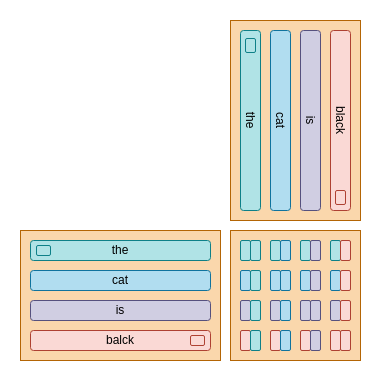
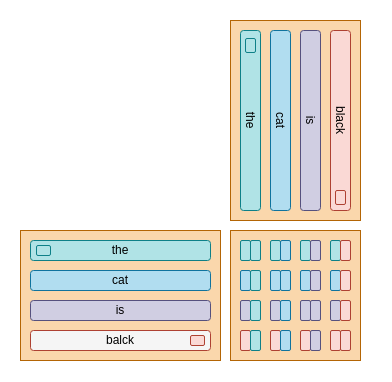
  <mxCell id="0" />
  <mxCell id="1" parent="0" />
  <mxCell id="2" value="" style="rounded=0;whiteSpace=wrap;html=1;fillColor=#fad7ac;strokeColor=#b46504;" parent="1" vertex="1"><mxGeometry x="230" y="230" width="130" height="130" as="geometry" /></mxCell>
  <mxCell id="3" value="" style="rounded=0;whiteSpace=wrap;html=1;fillColor=#fad7ac;strokeColor=#b46504;" parent="1" vertex="1"><mxGeometry x="20" y="230" width="200" height="130" as="geometry" /></mxCell>
  <mxCell id="4" value="the" style="rounded=1;whiteSpace=wrap;html=1;fillColor=#b0e3e6;strokeColor=#0e8088;" parent="1" vertex="1"><mxGeometry x="30" y="240" width="180" height="20" as="geometry" /></mxCell>
  <mxCell id="5" value="cat" style="rounded=1;whiteSpace=wrap;html=1;fillColor=#b1ddf0;strokeColor=#10739e;" parent="1" vertex="1"><mxGeometry x="30" y="270" width="180" height="20" as="geometry" /></mxCell>
  <mxCell id="6" value="is" style="rounded=1;whiteSpace=wrap;html=1;fillColor=#d0cee2;strokeColor=#56517e;" parent="1" vertex="1"><mxGeometry x="30" y="300" width="180" height="20" as="geometry" /></mxCell>
- <mxCell id="7" value="balck" style="rounded=1;whiteSpace=wrap;html=1;fillColor=#fad9d5;strokeColor=#ae4132;" parent="1" vertex="1"><mxGeometry x="30" y="330" width="180" height="20" as="geometry" /></mxCell>
+ <mxCell id="7" value="balck" style="rounded=1;whiteSpace=wrap;html=1;fillColor=#f5f5f5;strokeColor=#ae4132;" parent="1" vertex="1"><mxGeometry x="30" y="330" width="180" height="20" as="geometry" /></mxCell>
  <mxCell id="8" value="" style="rounded=0;whiteSpace=wrap;html=1;fillColor=#fad7ac;strokeColor=#b46504;direction=south;" parent="1" vertex="1"><mxGeometry x="230" y="20" width="130" height="200" as="geometry" /></mxCell>
  <mxCell id="9" value="" style="rounded=1;whiteSpace=wrap;html=1;fillColor=#b1ddf0;strokeColor=#10739e;direction=south;" parent="1" vertex="1"><mxGeometry x="270" y="30" width="20" height="180" as="geometry" /></mxCell>
  <mxCell id="10" value="" style="rounded=1;whiteSpace=wrap;html=1;fillColor=#d0cee2;strokeColor=#56517e;direction=south;" parent="1" vertex="1"><mxGeometry x="300" y="30" width="20" height="180" as="geometry" /></mxCell>
  <mxCell id="11" value="" style="rounded=1;whiteSpace=wrap;html=1;fillColor=#fad9d5;strokeColor=#ae4132;direction=south;" parent="1" vertex="1"><mxGeometry x="330" y="30" width="20" height="180" as="geometry" /></mxCell>
  <mxCell id="12" value="" style="rounded=1;whiteSpace=wrap;html=1;fillColor=#b0e3e6;strokeColor=#0e8088;direction=south;" parent="1" vertex="1"><mxGeometry x="240" y="30" width="20" height="180" as="geometry" /></mxCell>
  <mxCell id="13" value="" style="rounded=1;whiteSpace=wrap;html=1;fillColor=#b0e3e6;strokeColor=#0e8088;" parent="1" vertex="1"><mxGeometry x="240" y="240" width="10" height="20" as="geometry" /></mxCell>
  <mxCell id="14" value="" style="rounded=1;whiteSpace=wrap;html=1;fillColor=#b0e3e6;strokeColor=#0e8088;" parent="1" vertex="1"><mxGeometry x="250" y="240" width="10" height="20" as="geometry" /></mxCell>
  <mxCell id="15" value="" style="rounded=1;whiteSpace=wrap;html=1;fillColor=#b0e3e6;strokeColor=#0e8088;" parent="1" vertex="1"><mxGeometry x="270" y="240" width="10" height="20" as="geometry" /></mxCell>
  <mxCell id="16" value="" style="rounded=1;whiteSpace=wrap;html=1;fillColor=#b1ddf0;strokeColor=#10739e;" parent="1" vertex="1"><mxGeometry x="280" y="240" width="10" height="20" as="geometry" /></mxCell>
  <mxCell id="17" value="" style="rounded=1;whiteSpace=wrap;html=1;fillColor=#b0e3e6;strokeColor=#0e8088;" parent="1" vertex="1"><mxGeometry x="300" y="240" width="10" height="20" as="geometry" /></mxCell>
  <mxCell id="18" value="" style="rounded=1;whiteSpace=wrap;html=1;fillColor=#d0cee2;strokeColor=#56517e;" parent="1" vertex="1"><mxGeometry x="310" y="240" width="10" height="20" as="geometry" /></mxCell>
  <mxCell id="19" value="" style="rounded=1;whiteSpace=wrap;html=1;fillColor=#b0e3e6;strokeColor=#0e8088;" parent="1" vertex="1"><mxGeometry x="330" y="240" width="10" height="20" as="geometry" /></mxCell>
  <mxCell id="20" value="" style="rounded=1;whiteSpace=wrap;html=1;fillColor=#fad9d5;strokeColor=#ae4132;" parent="1" vertex="1"><mxGeometry x="340" y="240" width="10" height="20" as="geometry" /></mxCell>
  <mxCell id="21" value="" style="rounded=1;whiteSpace=wrap;html=1;fillColor=#b1ddf0;strokeColor=#10739e;" parent="1" vertex="1"><mxGeometry x="240" y="270" width="10" height="20" as="geometry" /></mxCell>
  <mxCell id="22" value="" style="rounded=1;whiteSpace=wrap;html=1;fillColor=#b0e3e6;strokeColor=#0e8088;" parent="1" vertex="1"><mxGeometry x="250" y="270" width="10" height="20" as="geometry" /></mxCell>
  <mxCell id="23" value="" style="rounded=1;whiteSpace=wrap;html=1;fillColor=#b1ddf0;strokeColor=#10739e;" parent="1" vertex="1"><mxGeometry x="270" y="270" width="10" height="20" as="geometry" /></mxCell>
  <mxCell id="24" value="" style="rounded=1;whiteSpace=wrap;html=1;fillColor=#b1ddf0;strokeColor=#10739e;" parent="1" vertex="1"><mxGeometry x="280" y="270" width="10" height="20" as="geometry" /></mxCell>
  <mxCell id="25" value="" style="rounded=1;whiteSpace=wrap;html=1;fillColor=#b1ddf0;strokeColor=#10739e;" parent="1" vertex="1"><mxGeometry x="300" y="270" width="10" height="20" as="geometry" /></mxCell>
  <mxCell id="26" value="" style="rounded=1;whiteSpace=wrap;html=1;fillColor=#d0cee2;strokeColor=#56517e;" parent="1" vertex="1"><mxGeometry x="310" y="270" width="10" height="20" as="geometry" /></mxCell>
  <mxCell id="27" value="" style="rounded=1;whiteSpace=wrap;html=1;fillColor=#b1ddf0;strokeColor=#10739e;" parent="1" vertex="1"><mxGeometry x="330" y="270" width="10" height="20" as="geometry" /></mxCell>
  <mxCell id="28" value="" style="rounded=1;whiteSpace=wrap;html=1;fillColor=#fad9d5;strokeColor=#ae4132;" parent="1" vertex="1"><mxGeometry x="340" y="270" width="10" height="20" as="geometry" /></mxCell>
  <mxCell id="29" value="" style="rounded=1;whiteSpace=wrap;html=1;fillColor=#d0cee2;strokeColor=#56517e;" parent="1" vertex="1"><mxGeometry x="240" y="300" width="10" height="20" as="geometry" /></mxCell>
  <mxCell id="30" value="" style="rounded=1;whiteSpace=wrap;html=1;fillColor=#b0e3e6;strokeColor=#0e8088;" parent="1" vertex="1"><mxGeometry x="250" y="300" width="10" height="20" as="geometry" /></mxCell>
  <mxCell id="31" value="" style="rounded=1;whiteSpace=wrap;html=1;fillColor=#d0cee2;strokeColor=#56517e;" parent="1" vertex="1"><mxGeometry x="270" y="300" width="10" height="20" as="geometry" /></mxCell>
  <mxCell id="32" value="" style="rounded=1;whiteSpace=wrap;html=1;fillColor=#b1ddf0;strokeColor=#10739e;" parent="1" vertex="1"><mxGeometry x="280" y="300" width="10" height="20" as="geometry" /></mxCell>
  <mxCell id="33" value="" style="rounded=1;whiteSpace=wrap;html=1;fillColor=#d0cee2;strokeColor=#56517e;" parent="1" vertex="1"><mxGeometry x="300" y="300" width="10" height="20" as="geometry" /></mxCell>
  <mxCell id="34" value="" style="rounded=1;whiteSpace=wrap;html=1;fillColor=#d0cee2;strokeColor=#56517e;" parent="1" vertex="1"><mxGeometry x="310" y="300" width="10" height="20" as="geometry" /></mxCell>
  <mxCell id="35" value="" style="rounded=1;whiteSpace=wrap;html=1;fillColor=#d0cee2;strokeColor=#56517e;" parent="1" vertex="1"><mxGeometry x="330" y="300" width="10" height="20" as="geometry" /></mxCell>
  <mxCell id="36" value="" style="rounded=1;whiteSpace=wrap;html=1;fillColor=#fad9d5;strokeColor=#ae4132;" parent="1" vertex="1"><mxGeometry x="340" y="300" width="10" height="20" as="geometry" /></mxCell>
  <mxCell id="37" value="" style="rounded=1;whiteSpace=wrap;html=1;fillColor=#fad9d5;strokeColor=#ae4132;" parent="1" vertex="1"><mxGeometry x="240" y="330" width="10" height="20" as="geometry" /></mxCell>
  <mxCell id="38" value="" style="rounded=1;whiteSpace=wrap;html=1;fillColor=#b0e3e6;strokeColor=#0e8088;" parent="1" vertex="1"><mxGeometry x="250" y="330" width="10" height="20" as="geometry" /></mxCell>
  <mxCell id="39" value="" style="rounded=1;whiteSpace=wrap;html=1;fillColor=#fad9d5;strokeColor=#ae4132;" parent="1" vertex="1"><mxGeometry x="270" y="330" width="10" height="20" as="geometry" /></mxCell>
  <mxCell id="40" value="" style="rounded=1;whiteSpace=wrap;html=1;fillColor=#b1ddf0;strokeColor=#10739e;" parent="1" vertex="1"><mxGeometry x="280" y="330" width="10" height="20" as="geometry" /></mxCell>
  <mxCell id="41" value="" style="rounded=1;whiteSpace=wrap;html=1;fillColor=#fad9d5;strokeColor=#ae4132;" parent="1" vertex="1"><mxGeometry x="300" y="330" width="10" height="20" as="geometry" /></mxCell>
  <mxCell id="42" value="" style="rounded=1;whiteSpace=wrap;html=1;fillColor=#d0cee2;strokeColor=#56517e;" parent="1" vertex="1"><mxGeometry x="310" y="330" width="10" height="20" as="geometry" /></mxCell>
  <mxCell id="43" value="" style="rounded=1;whiteSpace=wrap;html=1;fillColor=#fad9d5;strokeColor=#ae4132;" parent="1" vertex="1"><mxGeometry x="330" y="330" width="10" height="20" as="geometry" /></mxCell>
  <mxCell id="44" value="" style="rounded=1;whiteSpace=wrap;html=1;fillColor=#fad9d5;strokeColor=#ae4132;" parent="1" vertex="1"><mxGeometry x="340" y="330" width="10" height="20" as="geometry" /></mxCell>
  <mxCell id="45" value="is" style="text;html=1;align=center;verticalAlign=middle;whiteSpace=wrap;rounded=0;direction=west;rotation=90;" parent="1" vertex="1"><mxGeometry x="280" y="105" width="60" height="30" as="geometry" /></mxCell>
  <mxCell id="46" value="black" style="text;html=1;align=center;verticalAlign=middle;whiteSpace=wrap;rounded=0;direction=west;rotation=90;" parent="1" vertex="1"><mxGeometry x="310" y="105" width="60" height="30" as="geometry" /></mxCell>
  <mxCell id="47" value="cat" style="text;html=1;align=center;verticalAlign=middle;whiteSpace=wrap;rounded=0;direction=west;rotation=90;" parent="1" vertex="1"><mxGeometry x="250" y="105" width="60" height="30" as="geometry" /></mxCell>
  <mxCell id="48" value="the" style="text;html=1;align=center;verticalAlign=middle;whiteSpace=wrap;rounded=0;direction=west;rotation=90;flipH=0;flipV=0;" parent="1" vertex="1"><mxGeometry x="220" y="105" width="60" height="30" as="geometry" /></mxCell>
  <mxCell id="49" value="" style="rounded=1;whiteSpace=wrap;html=1;fillColor=#b0e3e6;strokeColor=#0e8088;" parent="1" vertex="1"><mxGeometry x="36" y="245" width="14" height="10" as="geometry" /></mxCell>
  <mxCell id="50" value="" style="rounded=1;whiteSpace=wrap;html=1;fillColor=#fad9d5;strokeColor=#ae4132;" parent="1" vertex="1"><mxGeometry x="190" y="335" width="14" height="10" as="geometry" /></mxCell>
  <mxCell id="51" value="" style="rounded=1;whiteSpace=wrap;html=1;fillColor=#b0e3e6;strokeColor=#0e8088;direction=south;" parent="1" vertex="1"><mxGeometry x="245" y="38" width="10" height="14" as="geometry" /></mxCell>
  <mxCell id="52" value="" style="rounded=1;whiteSpace=wrap;html=1;fillColor=#fad9d5;strokeColor=#ae4132;direction=south;" parent="1" vertex="1"><mxGeometry x="335" y="190" width="10" height="14" as="geometry" /></mxCell>
